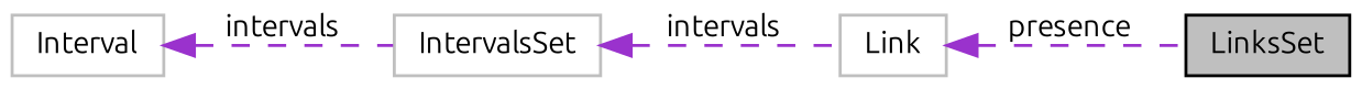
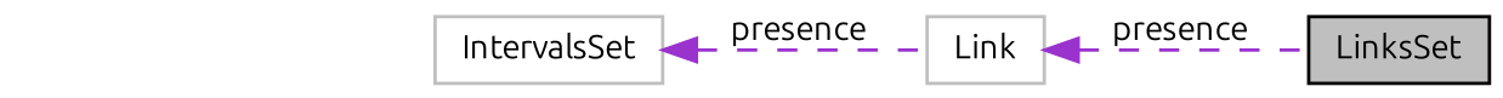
  digraph {
    fontname=Ubuntu
    rankdir=LR
    node [color=grey75 fillcolor=white fontname=Ubuntu fontsize=10 shape=record style=filled]
    edge [color=darkorchid3 dir=back fontname=Ubuntu fontsize=10 labelfontname=Helvetica labelfontsize=10 style=dashed]
    n1 [color=black fillcolor=grey75 fontcolor=black height=0.2 label=LinksSet width=0.4]
    n2 [height=0.2 label=Link width=0.4]
    n3 [height=0.2 label=IntervalsSet width=0.4]
-   n4 [height=0.2 label=Interval width=0.4]
    n2 -> n1 [label=" presence"]
-   n3 -> n2 [label=" intervals"]
-   n4 -> n3 [label=" intervals"]
+   n3 -> n2 [label=" presence"]
  }
